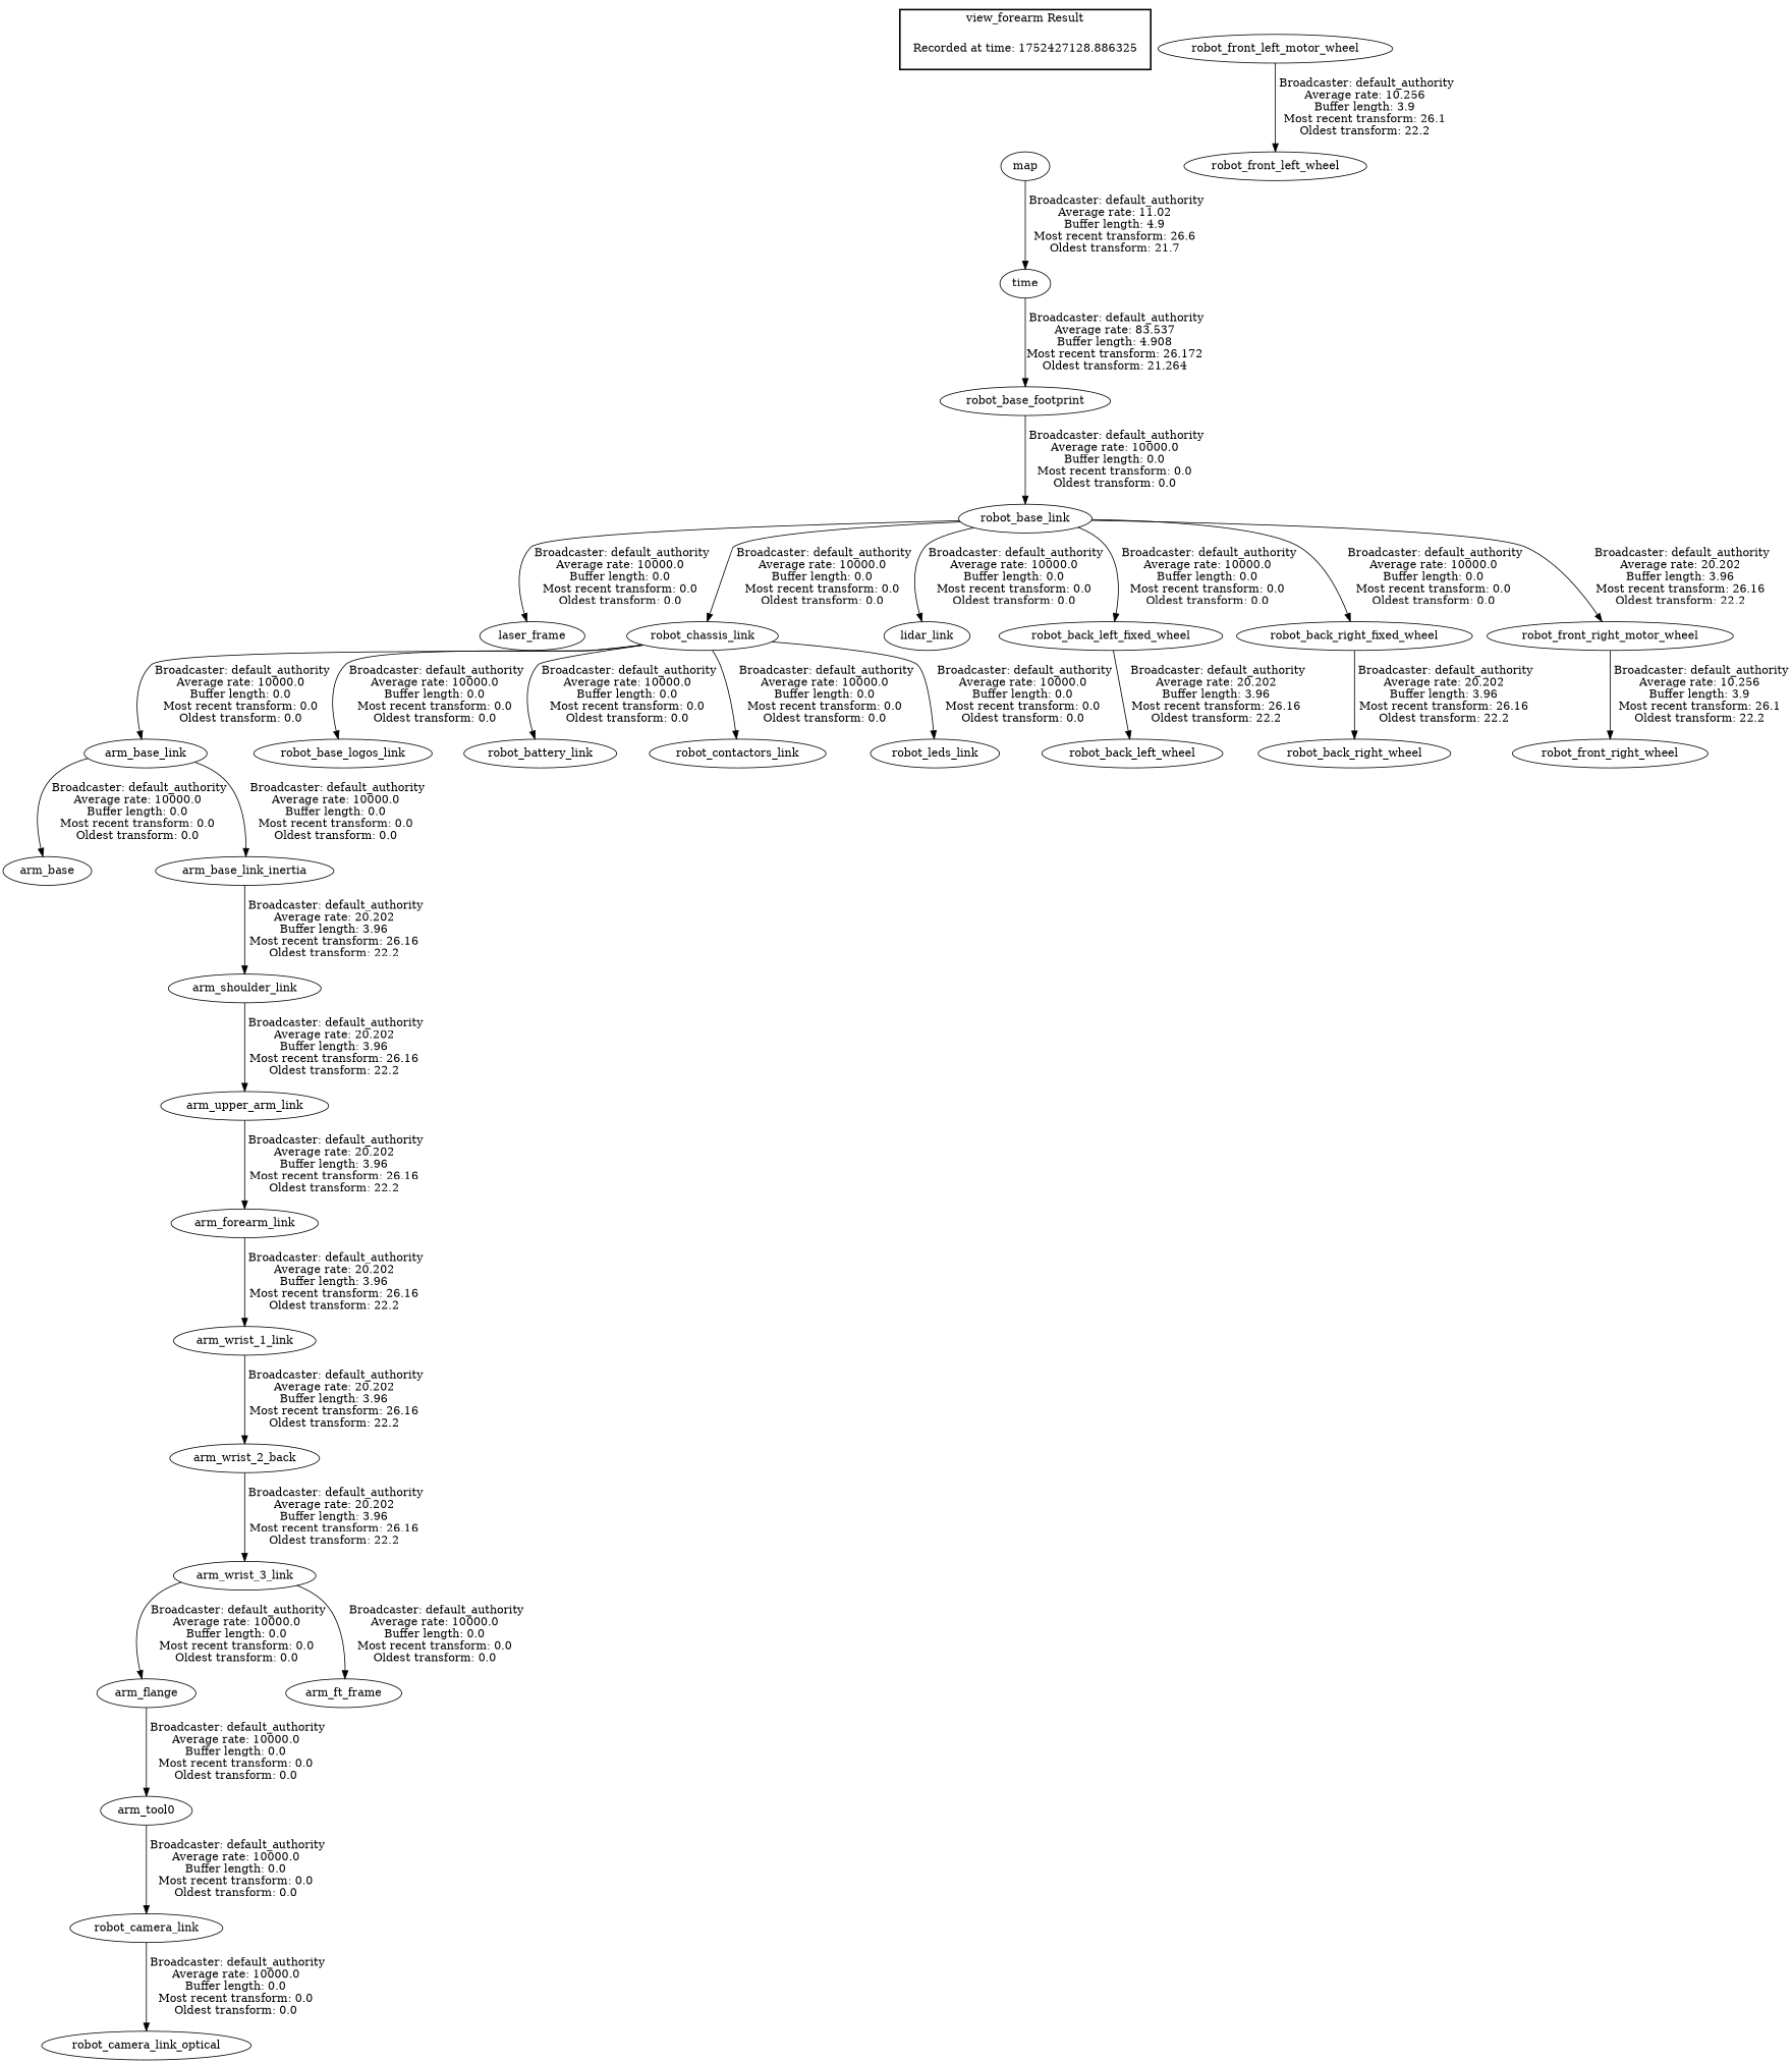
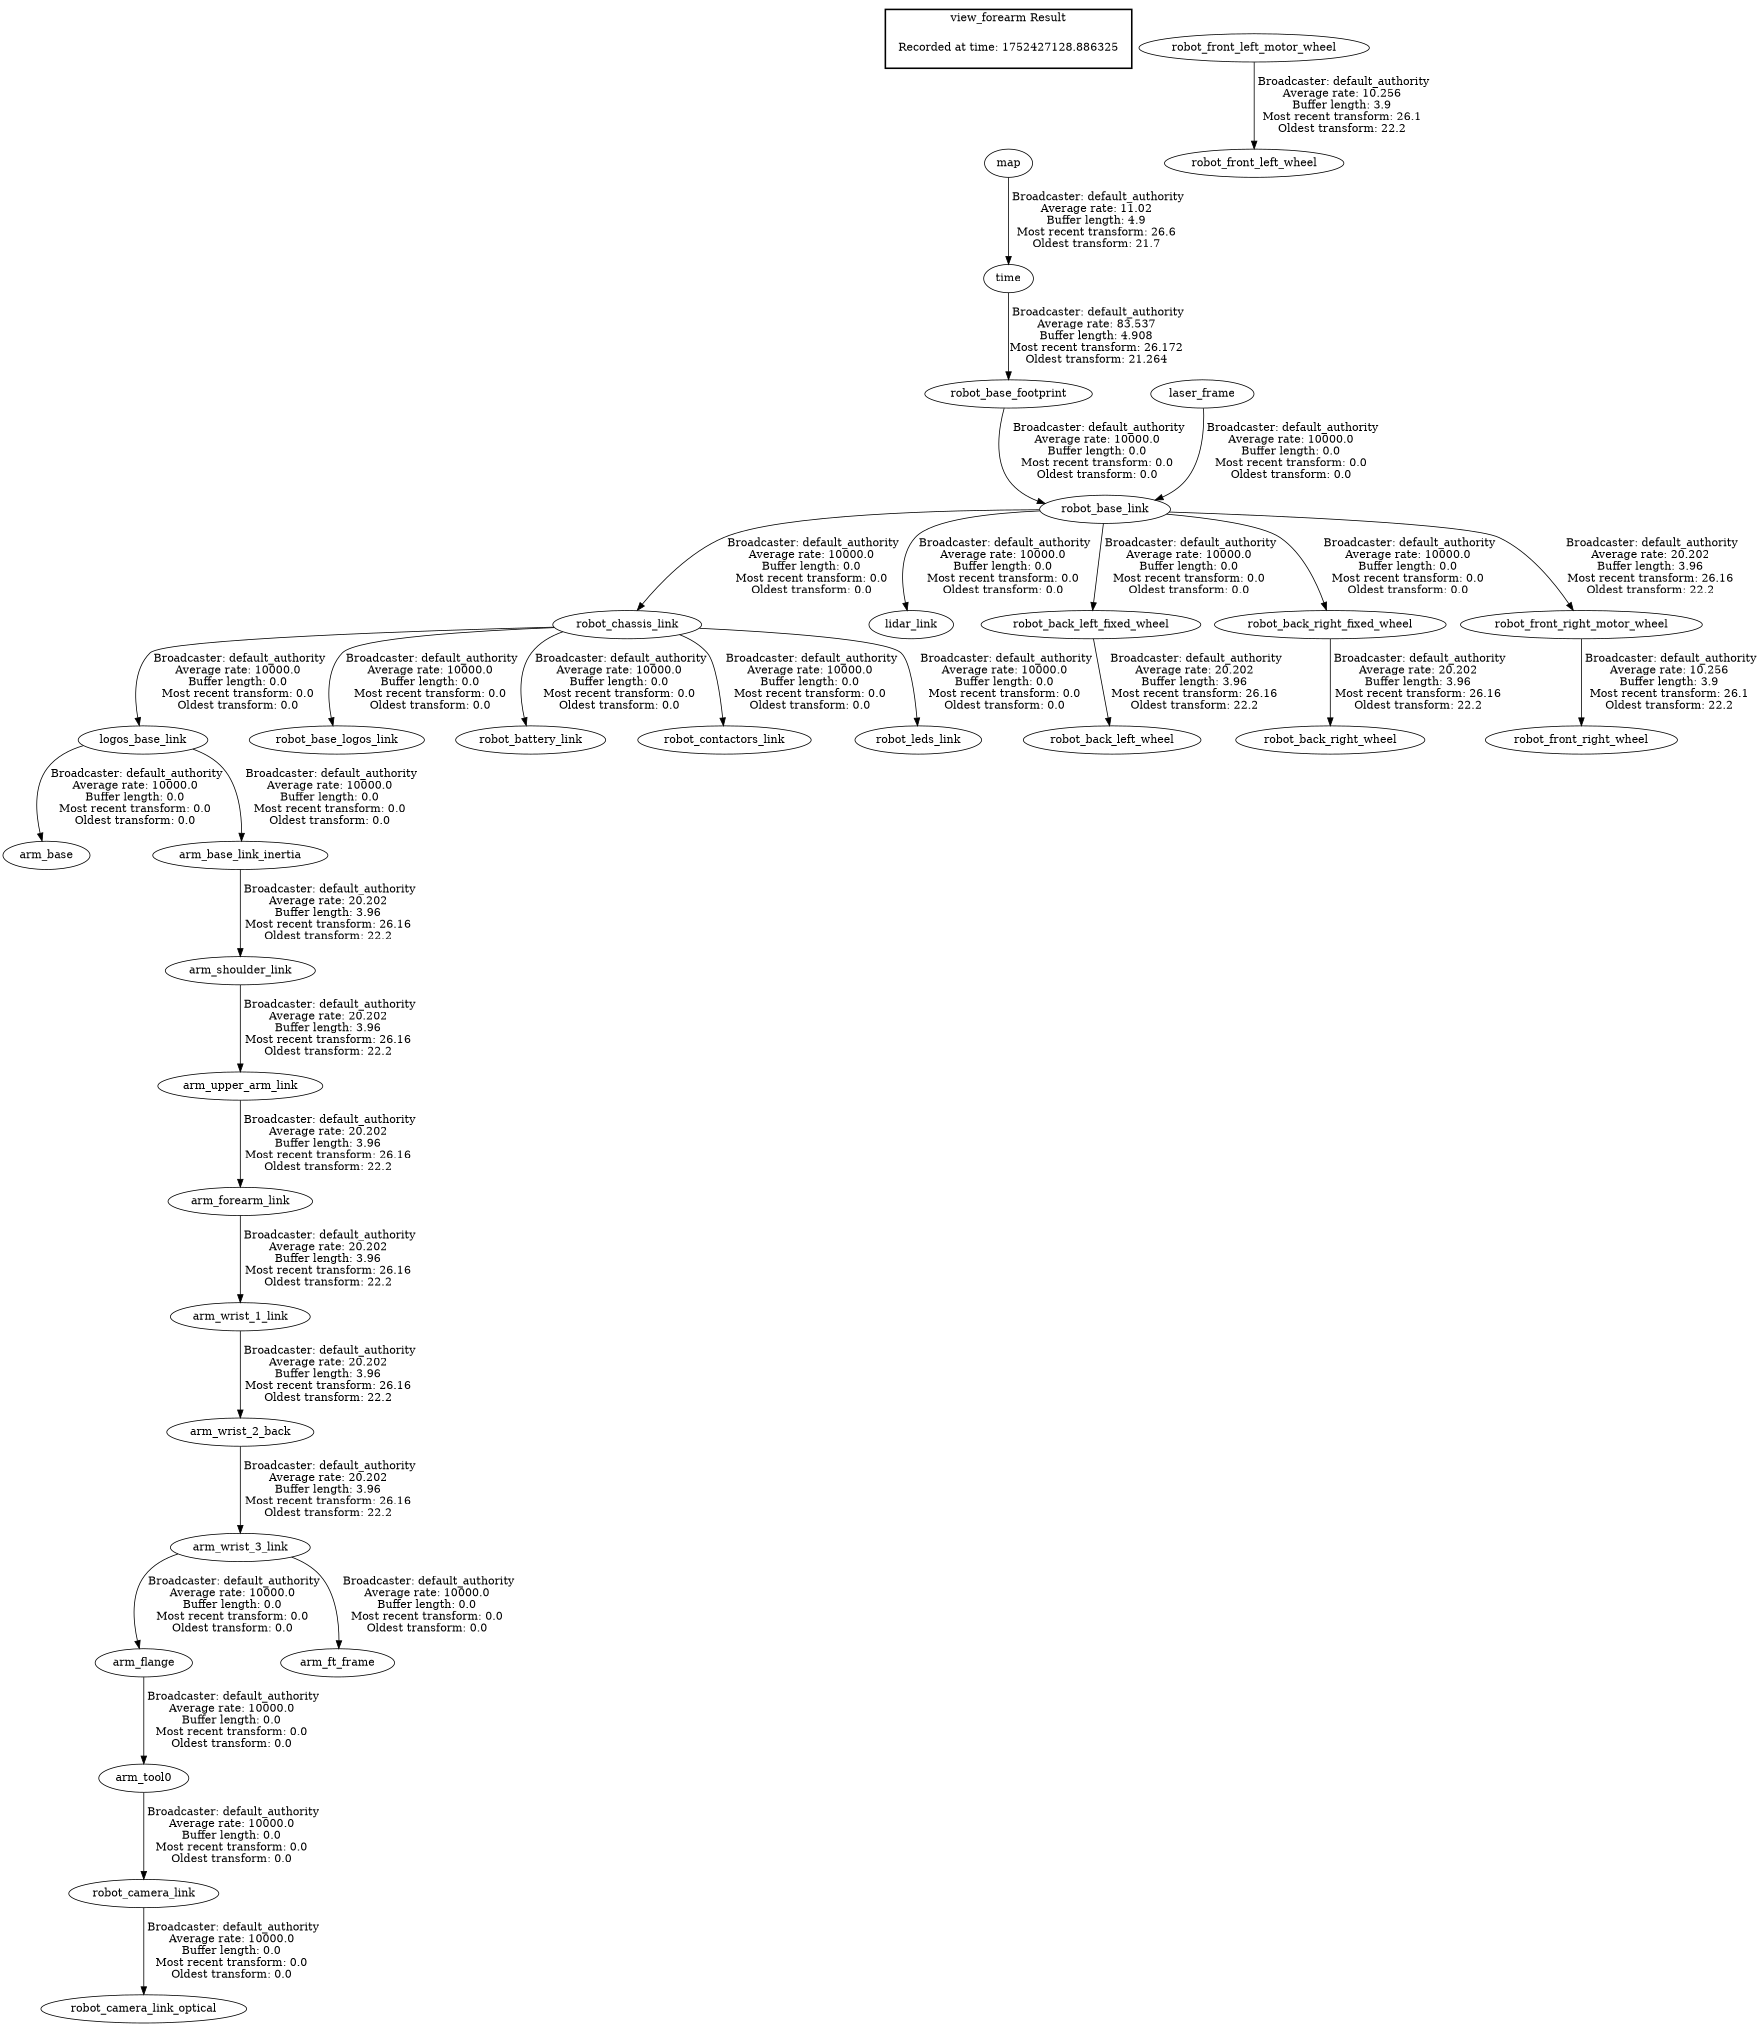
  digraph {
    "Recorded at time: 1752427128.886325" [shape=plaintext]
    map
    n3 [label=time]
    robot_base_footprint
    robot_base_link
    laser_frame
    robot_chassis_link
    lidar_link
    robot_back_left_fixed_wheel
    robot_back_right_fixed_wheel
    robot_front_right_motor_wheel
-   arm_base_link
+   arm_base_link [label=logos_base_link]
    robot_base_logos_link
    robot_battery_link
    robot_contactors_link
    robot_leds_link
    robot_back_left_wheel
    robot_back_right_wheel
    robot_front_left_motor_wheel
    robot_front_left_wheel
    robot_front_right_wheel
    arm_base
    arm_base_link_inertia
    arm_shoulder_link
    arm_upper_arm_link
    arm_flange
    arm_tool0
    robot_camera_link
    robot_camera_link_optical
    arm_wrist_3_link
    arm_ft_frame
    n32 [label=arm_wrist_2_back]
    arm_forearm_link
    arm_wrist_1_link
    subgraph cluster_1 {
      color=black
      label="view_forearm Result"
      style=bold
      "Recorded at time: 1752427128.886325"
    }
    "Recorded at time: 1752427128.886325" -> map [style=invis]
    map -> n3 [label=" Broadcaster: default_authority\nAverage rate: 11.02\nBuffer length: 4.9\nMost recent transform: 26.6\nOldest transform: 21.7\n"]
    n3 -> robot_base_footprint [label=" Broadcaster: default_authority\nAverage rate: 83.537\nBuffer length: 4.908\nMost recent transform: 26.172\nOldest transform: 21.264\n"]
    robot_base_footprint -> robot_base_link [label=" Broadcaster: default_authority\nAverage rate: 10000.0\nBuffer length: 0.0\nMost recent transform: 0.0\nOldest transform: 0.0\n"]
-   robot_base_link -> laser_frame [label=" Broadcaster: default_authority\nAverage rate: 10000.0\nBuffer length: 0.0\nMost recent transform: 0.0\nOldest transform: 0.0\n"]
+   laser_frame -> robot_base_link [label=" Broadcaster: default_authority\nAverage rate: 10000.0\nBuffer length: 0.0\nMost recent transform: 0.0\nOldest transform: 0.0\n"]
    robot_base_link -> robot_chassis_link [label=" Broadcaster: default_authority\nAverage rate: 10000.0\nBuffer length: 0.0\nMost recent transform: 0.0\nOldest transform: 0.0\n"]
    robot_base_link -> lidar_link [label=" Broadcaster: default_authority\nAverage rate: 10000.0\nBuffer length: 0.0\nMost recent transform: 0.0\nOldest transform: 0.0\n"]
    robot_base_link -> robot_back_left_fixed_wheel [label=" Broadcaster: default_authority\nAverage rate: 10000.0\nBuffer length: 0.0\nMost recent transform: 0.0\nOldest transform: 0.0\n"]
    robot_base_link -> robot_back_right_fixed_wheel [label=" Broadcaster: default_authority\nAverage rate: 10000.0\nBuffer length: 0.0\nMost recent transform: 0.0\nOldest transform: 0.0\n"]
    robot_base_link -> robot_front_right_motor_wheel [label=" Broadcaster: default_authority\nAverage rate: 20.202\nBuffer length: 3.96\nMost recent transform: 26.16\nOldest transform: 22.2\n"]
    robot_chassis_link -> arm_base_link [label=" Broadcaster: default_authority\nAverage rate: 10000.0\nBuffer length: 0.0\nMost recent transform: 0.0\nOldest transform: 0.0\n"]
    robot_chassis_link -> robot_base_logos_link [label=" Broadcaster: default_authority\nAverage rate: 10000.0\nBuffer length: 0.0\nMost recent transform: 0.0\nOldest transform: 0.0\n"]
    robot_chassis_link -> robot_battery_link [label=" Broadcaster: default_authority\nAverage rate: 10000.0\nBuffer length: 0.0\nMost recent transform: 0.0\nOldest transform: 0.0\n"]
    robot_chassis_link -> robot_contactors_link [label=" Broadcaster: default_authority\nAverage rate: 10000.0\nBuffer length: 0.0\nMost recent transform: 0.0\nOldest transform: 0.0\n"]
    robot_chassis_link -> robot_leds_link [label=" Broadcaster: default_authority\nAverage rate: 10000.0\nBuffer length: 0.0\nMost recent transform: 0.0\nOldest transform: 0.0\n"]
    robot_back_left_fixed_wheel -> robot_back_left_wheel [label=" Broadcaster: default_authority\nAverage rate: 20.202\nBuffer length: 3.96\nMost recent transform: 26.16\nOldest transform: 22.2\n"]
    robot_back_right_fixed_wheel -> robot_back_right_wheel [label=" Broadcaster: default_authority\nAverage rate: 20.202\nBuffer length: 3.96\nMost recent transform: 26.16\nOldest transform: 22.2\n"]
    robot_front_right_motor_wheel -> robot_front_right_wheel [label=" Broadcaster: default_authority\nAverage rate: 10.256\nBuffer length: 3.9\nMost recent transform: 26.1\nOldest transform: 22.2\n"]
    arm_base_link -> arm_base [label=" Broadcaster: default_authority\nAverage rate: 10000.0\nBuffer length: 0.0\nMost recent transform: 0.0\nOldest transform: 0.0\n"]
    arm_base_link -> arm_base_link_inertia [label=" Broadcaster: default_authority\nAverage rate: 10000.0\nBuffer length: 0.0\nMost recent transform: 0.0\nOldest transform: 0.0\n"]
    robot_front_left_motor_wheel -> robot_front_left_wheel [label=" Broadcaster: default_authority\nAverage rate: 10.256\nBuffer length: 3.9\nMost recent transform: 26.1\nOldest transform: 22.2\n"]
    arm_base_link_inertia -> arm_shoulder_link [label=" Broadcaster: default_authority\nAverage rate: 20.202\nBuffer length: 3.96\nMost recent transform: 26.16\nOldest transform: 22.2\n"]
    arm_shoulder_link -> arm_upper_arm_link [label=" Broadcaster: default_authority\nAverage rate: 20.202\nBuffer length: 3.96\nMost recent transform: 26.16\nOldest transform: 22.2\n"]
    arm_upper_arm_link -> arm_forearm_link [label=" Broadcaster: default_authority\nAverage rate: 20.202\nBuffer length: 3.96\nMost recent transform: 26.16\nOldest transform: 22.2\n"]
    arm_flange -> arm_tool0 [label=" Broadcaster: default_authority\nAverage rate: 10000.0\nBuffer length: 0.0\nMost recent transform: 0.0\nOldest transform: 0.0\n"]
    arm_tool0 -> robot_camera_link [label=" Broadcaster: default_authority\nAverage rate: 10000.0\nBuffer length: 0.0\nMost recent transform: 0.0\nOldest transform: 0.0\n"]
    robot_camera_link -> robot_camera_link_optical [label=" Broadcaster: default_authority\nAverage rate: 10000.0\nBuffer length: 0.0\nMost recent transform: 0.0\nOldest transform: 0.0\n"]
    arm_wrist_3_link -> arm_flange [label=" Broadcaster: default_authority\nAverage rate: 10000.0\nBuffer length: 0.0\nMost recent transform: 0.0\nOldest transform: 0.0\n"]
    arm_wrist_3_link -> arm_ft_frame [label=" Broadcaster: default_authority\nAverage rate: 10000.0\nBuffer length: 0.0\nMost recent transform: 0.0\nOldest transform: 0.0\n"]
    n32 -> arm_wrist_3_link [label=" Broadcaster: default_authority\nAverage rate: 20.202\nBuffer length: 3.96\nMost recent transform: 26.16\nOldest transform: 22.2\n"]
    arm_forearm_link -> arm_wrist_1_link [label=" Broadcaster: default_authority\nAverage rate: 20.202\nBuffer length: 3.96\nMost recent transform: 26.16\nOldest transform: 22.2\n"]
    arm_wrist_1_link -> n32 [label=" Broadcaster: default_authority\nAverage rate: 20.202\nBuffer length: 3.96\nMost recent transform: 26.16\nOldest transform: 22.2\n"]
  }
